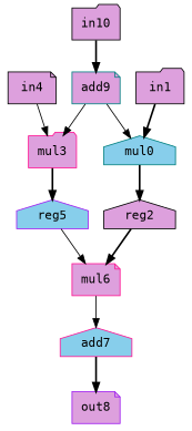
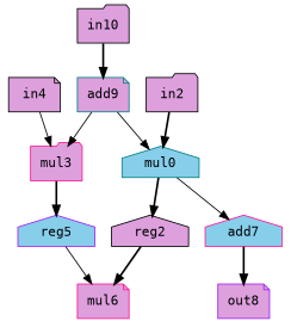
  digraph {
    fontname="DejaVu Sans Mono"
    node [color=black fillcolor=plum fontname="DejaVu Sans Mono" op=mul shape=house style=filled]
    edge [fontname="DejaVu Sans Mono" port=0 style=bold w=0]
    n1 [color=teal fillcolor=skyblue label=mul0]
    n2 [label=reg2 op=reg]
    n3 [color=deeppink label=mul6 shape=note]
-   n4 [label=in1 op=in shape=folder]
+   n4 [label=in2 op=in shape=folder]
    n5 [color=deeppink fillcolor=skyblue label=add7 op=addi value=2]
    n6 [color=deeppink label=mul3 shape=folder]
    n7 [color=purple fillcolor=skyblue label=reg5 op=reg]
    n8 [label=in4 op=in shape=note]
    n9 [color=purple label=out8 op=output shape=note]
    n10 [color=teal label=add9 op=addi shape=note value=2]
    n11 [label=in10 op=in shape=folder]
    n1 -> n2
    n2 -> n3
-   n3 -> n5 [style=solid]
+   n1 -> n5 [style=solid]
    n4 -> n1
    n5 -> n9
    n6 -> n7
    n7 -> n3 [port=1 style=solid]
    n8 -> n6 [style=solid]
    n10 -> n1 [port=1 style=solid]
    n10 -> n6 [port=1 style=solid]
    n11 -> n10
  }
